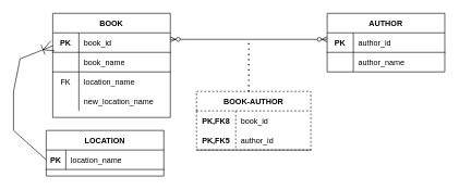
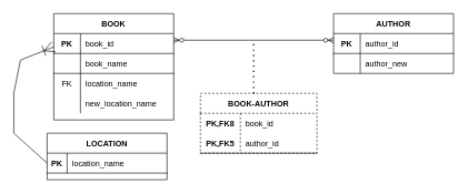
  <mxCell id="0" />
  <mxCell id="1" parent="0" />
  <mxCell id="2" value="AUTHOR" style="shape=table;startSize=30;container=1;collapsible=1;childLayout=tableLayout;fixedRows=1;rowLines=0;fontStyle=1;align=center;resizeLast=1;rounded=0;" parent="1" vertex="1"><mxGeometry x="500" y="20" width="180" height="90" as="geometry" /></mxCell>
  <mxCell id="3" value="" style="shape=tableRow;horizontal=0;startSize=0;swimlaneHead=0;swimlaneBody=0;fillColor=none;collapsible=0;dropTarget=0;points=[[0,0.5],[1,0.5]];portConstraint=eastwest;top=0;left=0;right=0;bottom=1;rounded=0;" parent="2" vertex="1"><mxGeometry y="30" width="180" height="30" as="geometry" /></mxCell>
  <mxCell id="4" value="PK" style="shape=partialRectangle;connectable=0;fillColor=none;top=0;left=0;bottom=0;right=0;fontStyle=1;overflow=hidden;rounded=0;" parent="3" vertex="1"><mxGeometry width="40" height="30" as="geometry"><mxRectangle width="40" height="30" as="alternateBounds" /></mxGeometry></mxCell>
  <mxCell id="5" value="author_id" style="shape=partialRectangle;connectable=0;fillColor=none;top=0;left=0;bottom=0;right=0;align=left;spacingLeft=6;fontStyle=0;overflow=hidden;rounded=0;" parent="3" vertex="1"><mxGeometry x="40" width="140" height="30" as="geometry"><mxRectangle width="140" height="30" as="alternateBounds" /></mxGeometry></mxCell>
  <mxCell id="6" value="" style="shape=tableRow;horizontal=0;startSize=0;swimlaneHead=0;swimlaneBody=0;fillColor=none;collapsible=0;dropTarget=0;points=[[0,0.5],[1,0.5]];portConstraint=eastwest;top=0;left=0;right=0;bottom=0;rounded=0;" parent="2" vertex="1"><mxGeometry y="60" width="180" height="30" as="geometry" /></mxCell>
  <mxCell id="7" value="" style="shape=partialRectangle;connectable=0;fillColor=none;top=0;left=0;bottom=0;right=0;editable=1;overflow=hidden;rounded=0;" parent="6" vertex="1"><mxGeometry width="40" height="30" as="geometry"><mxRectangle width="40" height="30" as="alternateBounds" /></mxGeometry></mxCell>
- <mxCell id="8" value="author_name" style="shape=partialRectangle;connectable=0;fillColor=none;top=0;left=0;bottom=0;right=0;align=left;spacingLeft=6;overflow=hidden;rounded=0;" parent="6" vertex="1"><mxGeometry x="40" width="140" height="30" as="geometry"><mxRectangle width="140" height="30" as="alternateBounds" /></mxGeometry></mxCell>
+ <mxCell id="8" value="author_new" style="shape=partialRectangle;connectable=0;fillColor=none;top=0;left=0;bottom=0;right=0;align=left;spacingLeft=6;overflow=hidden;rounded=0;" parent="6" vertex="1"><mxGeometry x="40" width="140" height="30" as="geometry"><mxRectangle width="140" height="30" as="alternateBounds" /></mxGeometry></mxCell>
  <mxCell id="9" value="BOOK" style="shape=table;startSize=30;container=1;collapsible=1;childLayout=tableLayout;fixedRows=1;rowLines=0;fontStyle=1;align=center;resizeLast=1;rounded=0;" parent="1" vertex="1"><mxGeometry x="80" y="20" width="180" height="160" as="geometry" /></mxCell>
  <mxCell id="10" value="" style="shape=tableRow;horizontal=0;startSize=0;swimlaneHead=0;swimlaneBody=0;fillColor=none;collapsible=0;dropTarget=0;points=[[0,0.5],[1,0.5]];portConstraint=eastwest;top=0;left=0;right=0;bottom=1;rounded=0;" parent="9" vertex="1"><mxGeometry y="30" width="180" height="30" as="geometry" /></mxCell>
  <mxCell id="11" value="PK" style="shape=partialRectangle;connectable=0;fillColor=none;top=0;left=0;bottom=0;right=0;fontStyle=1;overflow=hidden;rounded=0;" parent="10" vertex="1"><mxGeometry width="40" height="30" as="geometry"><mxRectangle width="40" height="30" as="alternateBounds" /></mxGeometry></mxCell>
  <mxCell id="12" value="book_id" style="shape=partialRectangle;connectable=0;fillColor=none;top=0;left=0;bottom=0;right=0;align=left;spacingLeft=6;fontStyle=0;overflow=hidden;rounded=0;" parent="10" vertex="1"><mxGeometry x="40" width="140" height="30" as="geometry"><mxRectangle width="140" height="30" as="alternateBounds" /></mxGeometry></mxCell>
  <mxCell id="13" style="shape=tableRow;horizontal=0;startSize=0;swimlaneHead=0;swimlaneBody=0;fillColor=none;collapsible=0;dropTarget=0;points=[[0,0.5],[1,0.5]];portConstraint=eastwest;top=0;left=0;right=0;bottom=1;rounded=0;" parent="9" vertex="1"><mxGeometry y="60" width="180" height="30" as="geometry" /></mxCell>
  <mxCell id="14" style="shape=partialRectangle;connectable=0;fillColor=none;top=0;left=0;bottom=0;right=0;fontStyle=1;overflow=hidden;rounded=0;" parent="13" vertex="1"><mxGeometry width="40" height="30" as="geometry"><mxRectangle width="40" height="30" as="alternateBounds" /></mxGeometry></mxCell>
  <mxCell id="15" value="book_name" style="shape=partialRectangle;connectable=0;fillColor=none;top=0;left=0;bottom=0;right=0;align=left;spacingLeft=6;fontStyle=0;overflow=hidden;rounded=0;" parent="13" vertex="1"><mxGeometry x="40" width="140" height="30" as="geometry"><mxRectangle width="140" height="30" as="alternateBounds" /></mxGeometry></mxCell>
  <mxCell id="16" value="" style="shape=tableRow;horizontal=0;startSize=0;swimlaneHead=0;swimlaneBody=0;fillColor=none;collapsible=0;dropTarget=0;points=[[0,0.5],[1,0.5]];portConstraint=eastwest;top=0;left=0;right=0;bottom=0;rounded=0;" parent="9" vertex="1"><mxGeometry y="90" width="180" height="30" as="geometry" /></mxCell>
  <mxCell id="17" value="FK" style="shape=partialRectangle;connectable=0;fillColor=none;top=0;left=0;bottom=0;right=0;editable=1;overflow=hidden;rounded=0;" parent="16" vertex="1"><mxGeometry width="40" height="30" as="geometry"><mxRectangle width="40" height="30" as="alternateBounds" /></mxGeometry></mxCell>
  <mxCell id="18" value="location_name" style="shape=partialRectangle;connectable=0;fillColor=none;top=0;left=0;bottom=0;right=0;align=left;spacingLeft=6;overflow=hidden;rounded=0;" parent="16" vertex="1"><mxGeometry x="40" width="140" height="30" as="geometry"><mxRectangle width="140" height="30" as="alternateBounds" /></mxGeometry></mxCell>
  <mxCell id="19" style="shape=tableRow;horizontal=0;startSize=0;swimlaneHead=0;swimlaneBody=0;fillColor=none;collapsible=0;dropTarget=0;points=[[0,0.5],[1,0.5]];portConstraint=eastwest;top=0;left=0;right=0;bottom=0;rounded=0;" parent="9" vertex="1"><mxGeometry y="120" width="180" height="30" as="geometry" /></mxCell>
  <mxCell id="20" style="shape=partialRectangle;connectable=0;fillColor=none;top=0;left=0;bottom=0;right=0;editable=1;overflow=hidden;rounded=0;" parent="19" vertex="1"><mxGeometry width="40" height="30" as="geometry"><mxRectangle width="40" height="30" as="alternateBounds" /></mxGeometry></mxCell>
  <mxCell id="21" value="new_location_name" style="shape=partialRectangle;connectable=0;fillColor=none;top=0;left=0;bottom=0;right=0;align=left;spacingLeft=6;overflow=hidden;rounded=0;" parent="19" vertex="1"><mxGeometry x="40" width="140" height="30" as="geometry"><mxRectangle width="140" height="30" as="alternateBounds" /></mxGeometry></mxCell>
  <mxCell id="22" value="LOCATION" style="shape=table;startSize=30;container=1;collapsible=1;childLayout=tableLayout;fixedRows=1;rowLines=0;fontStyle=1;align=center;resizeLast=1;rounded=0;" parent="1" vertex="1"><mxGeometry x="70" y="200" width="180" height="70" as="geometry" /></mxCell>
  <mxCell id="23" value="" style="shape=tableRow;horizontal=0;startSize=0;swimlaneHead=0;swimlaneBody=0;fillColor=none;collapsible=0;dropTarget=0;points=[[0,0.5],[1,0.5]];portConstraint=eastwest;top=0;left=0;right=0;bottom=1;rounded=0;" parent="22" vertex="1"><mxGeometry y="30" width="180" height="30" as="geometry" /></mxCell>
  <mxCell id="24" value="PK" style="shape=partialRectangle;connectable=0;fillColor=none;top=0;left=0;bottom=0;right=0;fontStyle=1;overflow=hidden;rounded=0;" parent="23" vertex="1"><mxGeometry width="30" height="30" as="geometry"><mxRectangle width="30" height="30" as="alternateBounds" /></mxGeometry></mxCell>
  <mxCell id="25" value="location_name" style="shape=partialRectangle;connectable=0;fillColor=none;top=0;left=0;bottom=0;right=0;align=left;spacingLeft=6;fontStyle=0;overflow=hidden;rounded=0;" parent="23" vertex="1"><mxGeometry x="30" width="150" height="30" as="geometry"><mxRectangle width="150" height="30" as="alternateBounds" /></mxGeometry></mxCell>
  <mxCell id="26" value="BOOK-AUTHOR" style="shape=table;startSize=30;container=1;collapsible=1;childLayout=tableLayout;fixedRows=1;rowLines=0;fontStyle=1;align=center;resizeLast=1;rounded=0;dashed=1;" parent="1" vertex="1"><mxGeometry x="300" y="140" width="175" height="90" as="geometry" /></mxCell>
  <mxCell id="27" value="" style="shape=tableRow;horizontal=0;startSize=0;swimlaneHead=0;swimlaneBody=0;fillColor=none;collapsible=0;dropTarget=0;points=[[0,0.5],[1,0.5]];portConstraint=eastwest;top=0;left=0;right=0;bottom=0;rounded=0;" parent="26" vertex="1"><mxGeometry y="30" width="175" height="30" as="geometry" /></mxCell>
  <mxCell id="28" value="PK,FK8" style="shape=partialRectangle;connectable=0;fillColor=none;top=0;left=0;bottom=0;right=0;fontStyle=1;overflow=hidden;rounded=0;" parent="27" vertex="1"><mxGeometry width="60" height="30" as="geometry"><mxRectangle width="60" height="30" as="alternateBounds" /></mxGeometry></mxCell>
  <mxCell id="29" value="book_id" style="shape=partialRectangle;connectable=0;fillColor=none;top=0;left=0;bottom=0;right=0;align=left;spacingLeft=6;fontStyle=0;overflow=hidden;rounded=0;" parent="27" vertex="1"><mxGeometry x="60" width="115" height="30" as="geometry"><mxRectangle width="115" height="30" as="alternateBounds" /></mxGeometry></mxCell>
  <mxCell id="30" value="" style="shape=tableRow;horizontal=0;startSize=0;swimlaneHead=0;swimlaneBody=0;fillColor=none;collapsible=0;dropTarget=0;points=[[0,0.5],[1,0.5]];portConstraint=eastwest;top=0;left=0;right=0;bottom=1;rounded=0;" parent="26" vertex="1"><mxGeometry y="60" width="175" height="30" as="geometry" /></mxCell>
  <mxCell id="31" value="PK,FK5" style="shape=partialRectangle;connectable=0;fillColor=none;top=0;left=0;bottom=0;right=0;fontStyle=1;overflow=hidden;rounded=0;" parent="30" vertex="1"><mxGeometry width="60" height="30" as="geometry"><mxRectangle width="60" height="30" as="alternateBounds" /></mxGeometry></mxCell>
  <mxCell id="32" value="author_id" style="shape=partialRectangle;connectable=0;fillColor=none;top=0;left=0;bottom=0;right=0;align=left;spacingLeft=6;fontStyle=0;overflow=hidden;rounded=0;" parent="30" vertex="1"><mxGeometry x="60" width="115" height="30" as="geometry"><mxRectangle width="115" height="30" as="alternateBounds" /></mxGeometry></mxCell>
  <mxCell id="33" value="" style="edgeStyle=entityRelationEdgeStyle;fontSize=12;html=1;endArrow=ERzeroToMany;endFill=1;startArrow=ERzeroToMany;rounded=0;" parent="1" edge="1"><mxGeometry width="100" height="100" relative="1" as="geometry"><mxPoint x="260" y="60" as="sourcePoint" /><mxPoint x="500" y="60" as="targetPoint" /></mxGeometry></mxCell>
  <mxCell id="34" value="" style="endArrow=none;dashed=1;html=1;dashPattern=1 3;strokeWidth=2;rounded=0;" parent="1" edge="1"><mxGeometry width="50" height="50" relative="1" as="geometry"><mxPoint x="380" y="140" as="sourcePoint" /><mxPoint x="380" y="60" as="targetPoint" /></mxGeometry></mxCell>
  <mxCell id="35" value="" style="fontSize=12;html=1;endArrow=ERoneToMany;rounded=0;startSize=14;endSize=14;" parent="1" edge="1"><mxGeometry width="100" height="100" relative="1" as="geometry"><mxPoint x="70" y="245" as="sourcePoint" /><mxPoint x="80" y="70" as="targetPoint" /><Array as="points"><mxPoint x="20" y="200" /><mxPoint x="20" y="140" /><mxPoint x="30" y="90" /></Array></mxGeometry></mxCell>
